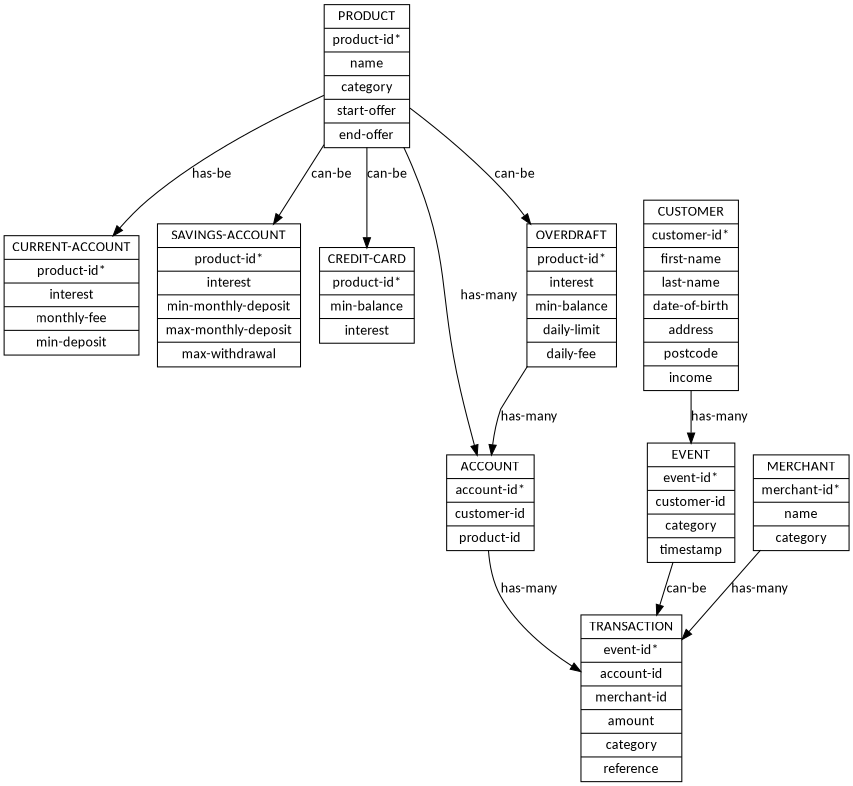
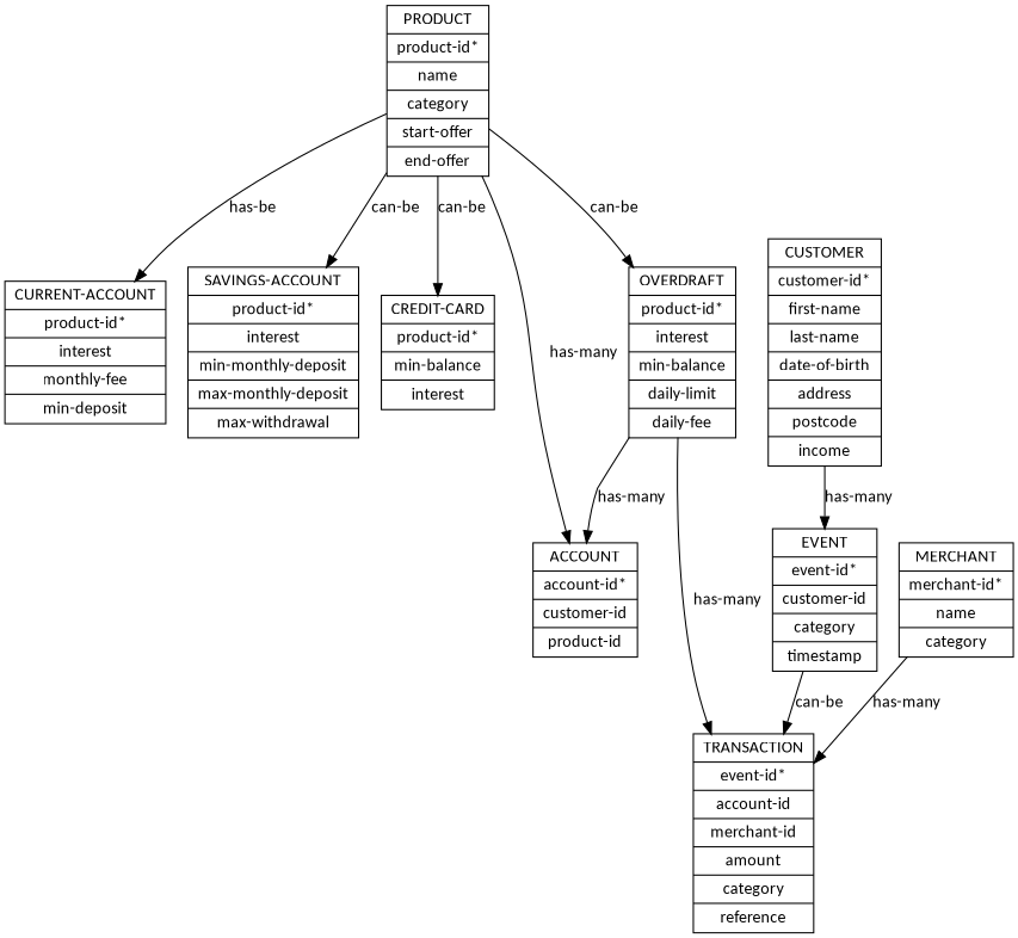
  digraph {
    node [fontname=Calibri shape=record]
    edge [fontname=Calibri]
    n1 [label="{PRODUCT|product-id*|name|category|start-offer|end-offer}"]
    n2 [label="{CURRENT-ACCOUNT|product-id*|interest|monthly-fee|min-deposit}"]
    n3 [label="{SAVINGS-ACCOUNT|product-id*|interest|min-monthly-deposit|max-monthly-deposit|max-withdrawal}"]
    n4 [label="{CREDIT-CARD|product-id*|min-balance|interest}"]
    n5 [label="{OVERDRAFT|product-id*|interest|min-balance|daily-limit|daily-fee}"]
    n6 [label="{ACCOUNT|account-id*|customer-id|product-id}"]
    n7 [label="{TRANSACTION|event-id*|account-id|merchant-id|amount|category|reference}"]
    n8 [label="{CUSTOMER|customer-id*|first-name|last-name|date-of-birth|address|postcode|income}"]
    n9 [label="{EVENT|event-id*|customer-id|category|timestamp}"]
    n10 [label="{MERCHANT|merchant-id*|name|category}"]
    n1 -> n2 [label="has-be"]
    n1 -> n3 [label="can-be"]
    n1 -> n4 [label="can-be"]
    n1 -> n5 [label="can-be"]
    n1 -> n6 [label="has-many"]
    n5 -> n6 [label="has-many"]
-   n6 -> n7 [label="has-many"]
+   n5 -> n7 [label="has-many"]
    n8 -> n9 [label="has-many"]
    n9 -> n7 [label="can-be"]
    n10 -> n7 [label="has-many"]
  }
